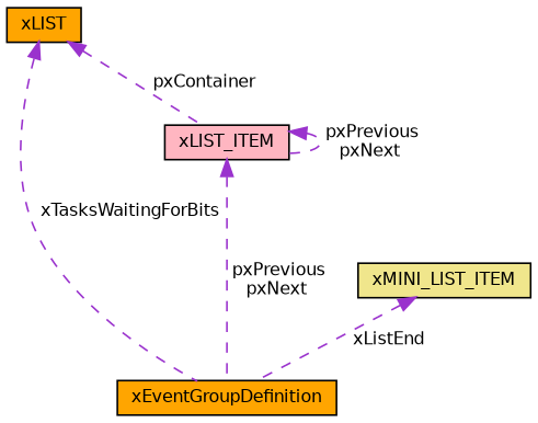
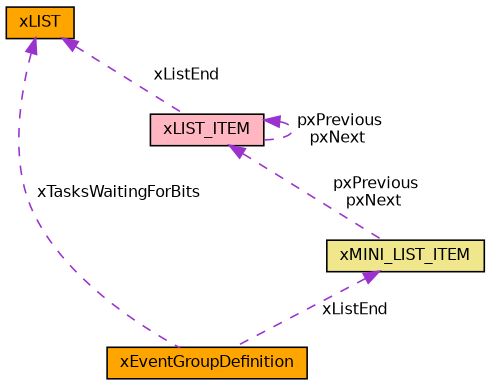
  digraph {
    node [color=black fillcolor=orange fontname=Helvetica fontsize=10 shape=record style=filled]
    edge [color=darkorchid3 dir=back fontname=Helvetica fontsize=10 labelfontname=Helvetica labelfontsize=10 style=dashed]
    n1 [fontcolor=black height=0.2 label=xEventGroupDefinition width=0.4]
    n2 [height=0.2 label=xLIST width=0.4]
    n3 [fillcolor=lightpink height=0.2 label=xLIST_ITEM width=0.4]
    n4 [fillcolor=khaki height=0.2 label=xMINI_LIST_ITEM width=0.4]
    n2 -> n1 [label=" xTasksWaitingForBits"]
-   n2 -> n3 [label=" pxContainer"]
+   n2 -> n3 [label=" xListEnd"]
    n3 -> n3 [label=" pxPrevious\npxNext"]
-   n3 -> n1 [label=" pxPrevious\npxNext"]
+   n3 -> n4 [label=" pxPrevious\npxNext"]
    n4 -> n1 [label=" xListEnd"]
  }
